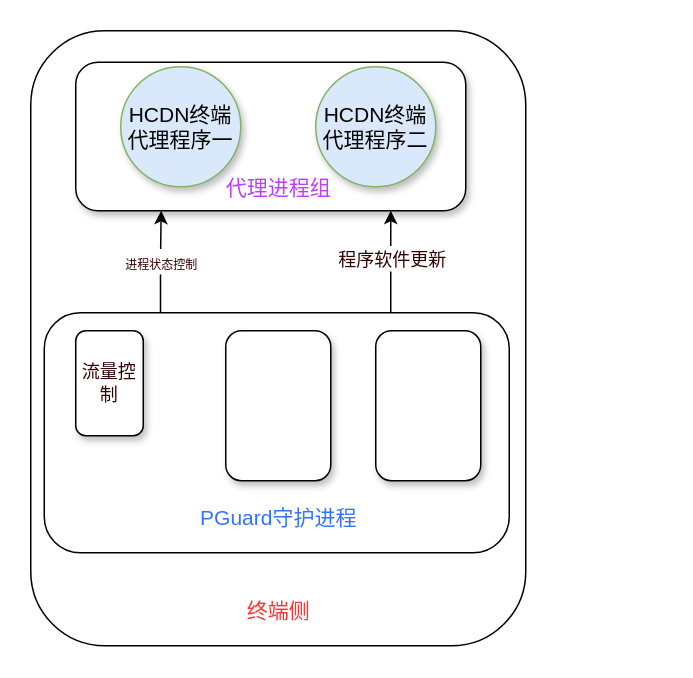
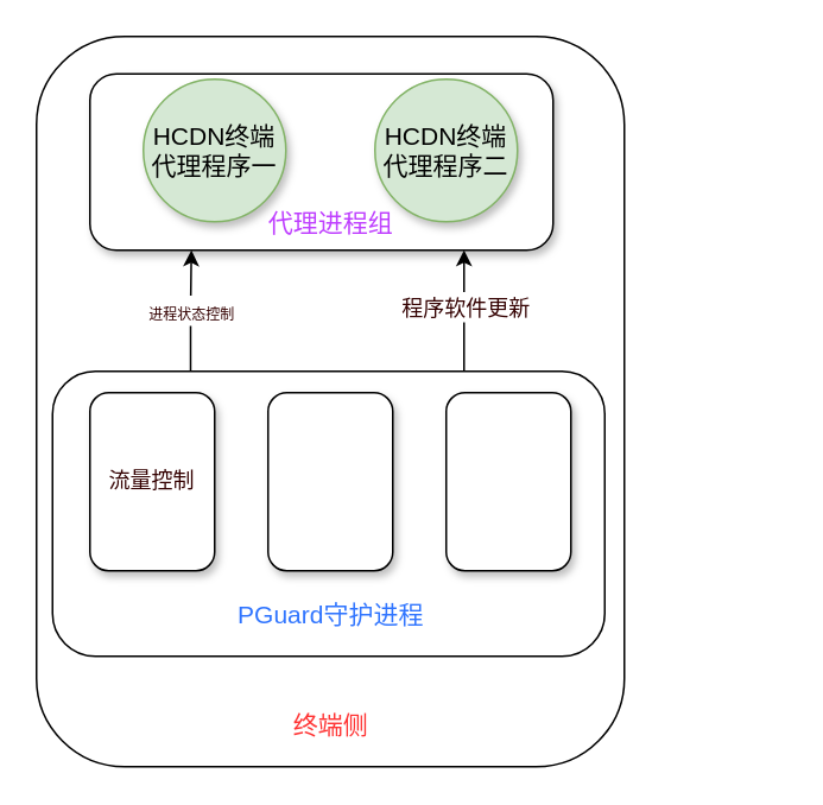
  <mxCell id="0" />
  <mxCell id="1" parent="0" />
  <mxCell id="2" value="" style="rounded=1;whiteSpace=wrap;html=1;" vertex="1" parent="1"><mxGeometry x="20" y="20" width="330" height="410" as="geometry" /></mxCell>
  <mxCell id="3" value="&lt;font style=&quot;font-size: 8px;&quot; color=&quot;#330000&quot;&gt;进程状态控制&lt;/font&gt;" style="edgeStyle=orthogonalEdgeStyle;rounded=0;orthogonalLoop=1;jettySize=auto;html=1;exitX=0.25;exitY=0;exitDx=0;exitDy=0;entryX=0.219;entryY=1;entryDx=0;entryDy=0;entryPerimeter=0;fontSize=14;fontColor=#BE3DFF;" edge="1" parent="1" source="4" target="8"><mxGeometry relative="1" as="geometry" /></mxCell>
  <mxCell id="4" value="" style="rounded=1;whiteSpace=wrap;html=1;" vertex="1" parent="1"><mxGeometry x="29" y="208" width="310" height="160" as="geometry" /></mxCell>
  <mxCell id="5" value="&lt;font color=&quot;#ff3333&quot; style=&quot;font-size: 14px;&quot;&gt;终端侧&lt;/font&gt;" style="rounded=1;whiteSpace=wrap;html=1;rotation=0;shadow=1;opacity=0;align=center;direction=south;" vertex="1" parent="1"><mxGeometry x="105.63" y="392" width="158.75" height="30" as="geometry" /></mxCell>
  <mxCell id="6" value="&lt;font color=&quot;#3075ff&quot;&gt;&lt;span style=&quot;font-size: 14px;&quot;&gt;PGuard守护进程&lt;/span&gt;&lt;/font&gt;" style="rounded=1;whiteSpace=wrap;html=1;rotation=0;shadow=1;opacity=0;align=center;direction=south;" vertex="1" parent="1"><mxGeometry x="105.63" y="330" width="158.75" height="30" as="geometry" /></mxCell>
  <mxCell id="7" value="" style="ellipse;whiteSpace=wrap;html=1;aspect=fixed;shadow=1;fontSize=14;fontColor=#3075FF;opacity=0;" vertex="1" parent="1"><mxGeometry x="360" y="230" width="80" height="80" as="geometry" /></mxCell>
  <mxCell id="8" value="" style="rounded=1;whiteSpace=wrap;html=1;shadow=1;fontSize=14;fontColor=#3075FF;" vertex="1" parent="1"><mxGeometry x="50" y="41" width="260" height="99" as="geometry" /></mxCell>
- <mxCell id="9" value="HCDN终端代理程序一" style="ellipse;whiteSpace=wrap;html=1;aspect=fixed;shadow=1;fontSize=14;fillColor=#dae8fc;strokeColor=#82b366;" vertex="1" parent="1"><mxGeometry x="80" y="44" width="80" height="80" as="geometry" /></mxCell>
- <mxCell id="10" value="HCDN终端代理程序二" style="ellipse;whiteSpace=wrap;html=1;aspect=fixed;shadow=1;fontSize=14;fillColor=#dae8fc;strokeColor=#82b366;" vertex="1" parent="1"><mxGeometry x="210" y="44" width="80" height="80" as="geometry" /></mxCell>
+ <mxCell id="9" value="HCDN终端代理程序一" style="ellipse;whiteSpace=wrap;html=1;aspect=fixed;shadow=1;fontSize=14;fillColor=#d5e8d4;strokeColor=#82b366;" vertex="1" parent="1"><mxGeometry x="80" y="44" width="80" height="80" as="geometry" /></mxCell>
+ <mxCell id="10" value="HCDN终端代理程序二" style="ellipse;whiteSpace=wrap;html=1;aspect=fixed;shadow=1;fontSize=14;fillColor=#d5e8d4;strokeColor=#82b366;" vertex="1" parent="1"><mxGeometry x="210" y="44" width="80" height="80" as="geometry" /></mxCell>
  <mxCell id="11" value="&lt;span style=&quot;font-size: 14px;&quot;&gt;&lt;font color=&quot;#be3dff&quot;&gt;代理进程组&lt;/font&gt;&lt;/span&gt;" style="rounded=1;whiteSpace=wrap;html=1;rotation=0;shadow=1;opacity=0;align=center;direction=south;" vertex="1" parent="1"><mxGeometry x="105.63" y="110" width="158.75" height="30" as="geometry" /></mxCell>
  <mxCell id="12" style="edgeStyle=orthogonalEdgeStyle;rounded=0;orthogonalLoop=1;jettySize=auto;html=1;fontSize=14;fontColor=#BE3DFF;" edge="1" parent="1"><mxGeometry relative="1" as="geometry"><mxPoint x="260" y="208" as="sourcePoint" /><mxPoint x="260" y="140" as="targetPoint" /><Array as="points"><mxPoint x="260" y="208" /><mxPoint x="260" y="140" /></Array></mxGeometry></mxCell>
  <mxCell id="13" value="&lt;font style=&quot;font-size: 12px;&quot;&gt;程序软件更新&lt;/font&gt;" style="edgeLabel;html=1;align=center;verticalAlign=middle;resizable=0;points=[];fontSize=14;fontColor=#330000;" vertex="1" connectable="0" parent="12"><mxGeometry x="0.088" relative="1" as="geometry"><mxPoint as="offset" /></mxGeometry></mxCell>
- <mxCell id="14" value="流量控制" style="rounded=1;whiteSpace=wrap;html=1;shadow=1;fontSize=12;fontColor=#330000;" vertex="1" parent="1"><mxGeometry x="50" y="220" width="45" height="70" as="geometry" /></mxCell>
+ <mxCell id="14" value="流量控制" style="rounded=1;whiteSpace=wrap;html=1;shadow=1;fontSize=12;fontColor=#330000;" vertex="1" parent="1"><mxGeometry x="50" y="220" width="70" height="100" as="geometry" /></mxCell>
  <mxCell id="15" value="" style="rounded=1;whiteSpace=wrap;html=1;shadow=1;fontSize=12;fontColor=#330000;" vertex="1" parent="1"><mxGeometry x="150.01" y="220" width="70" height="100" as="geometry" /></mxCell>
  <mxCell id="16" value="" style="rounded=1;whiteSpace=wrap;html=1;shadow=1;fontSize=12;fontColor=#330000;" vertex="1" parent="1"><mxGeometry x="250" y="220" width="70" height="100" as="geometry" /></mxCell>
